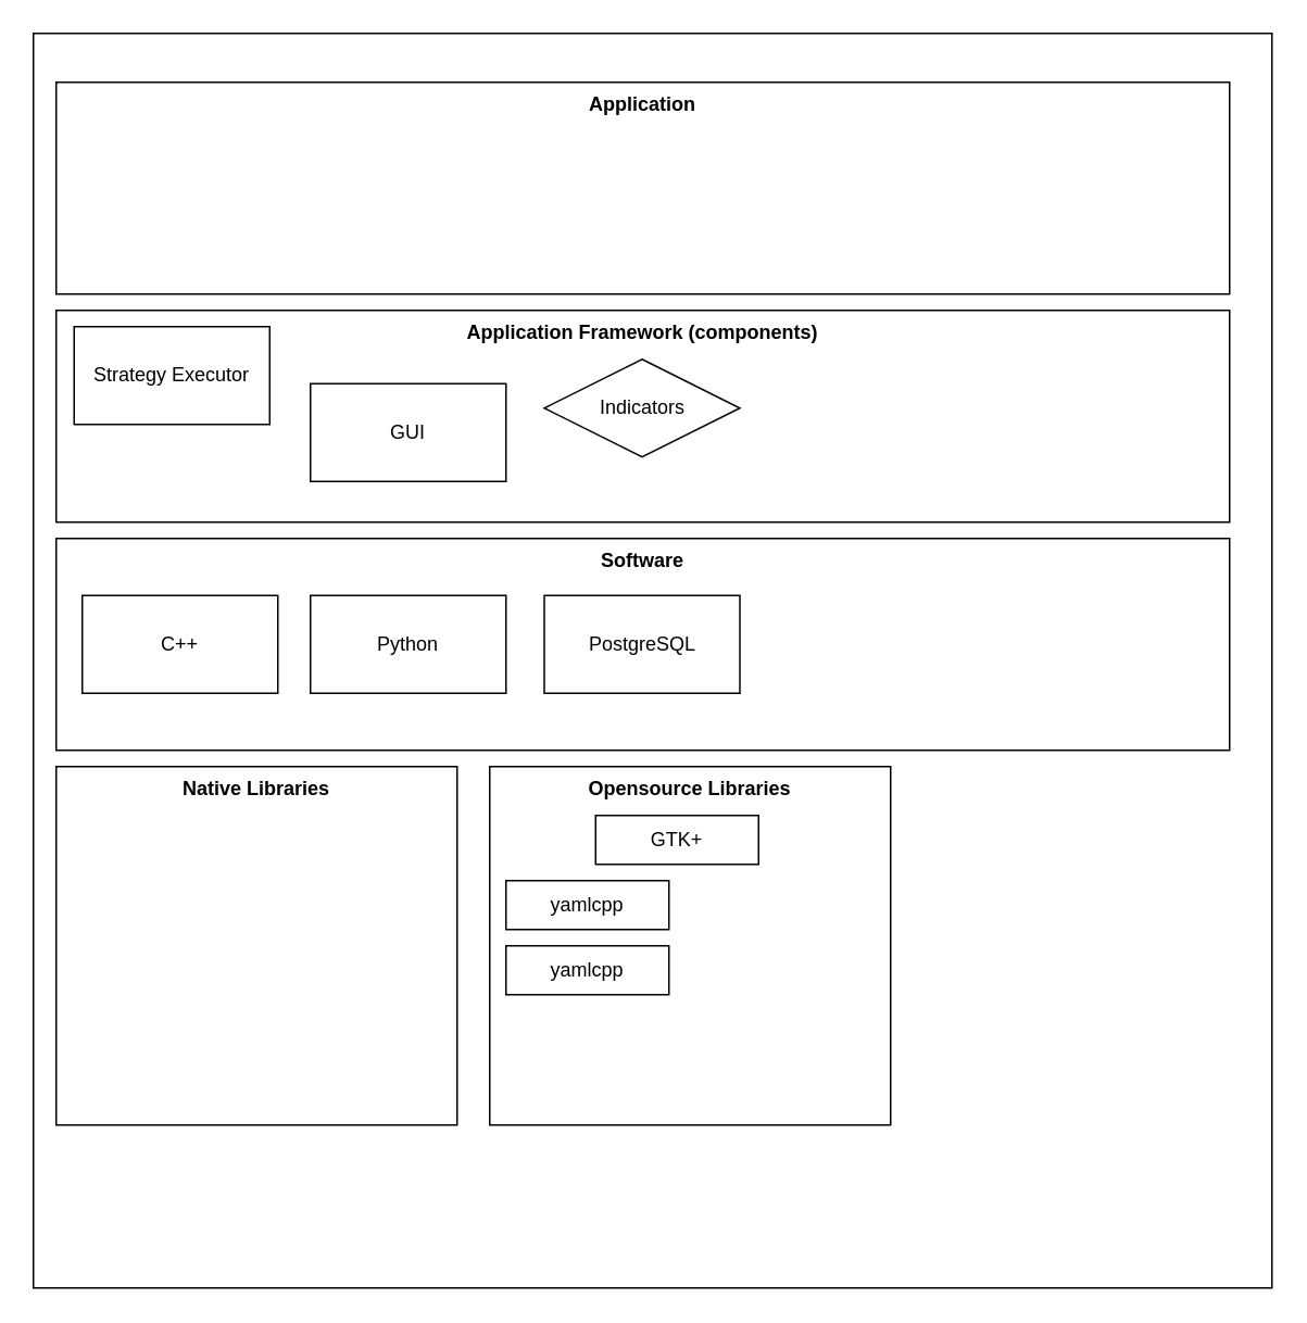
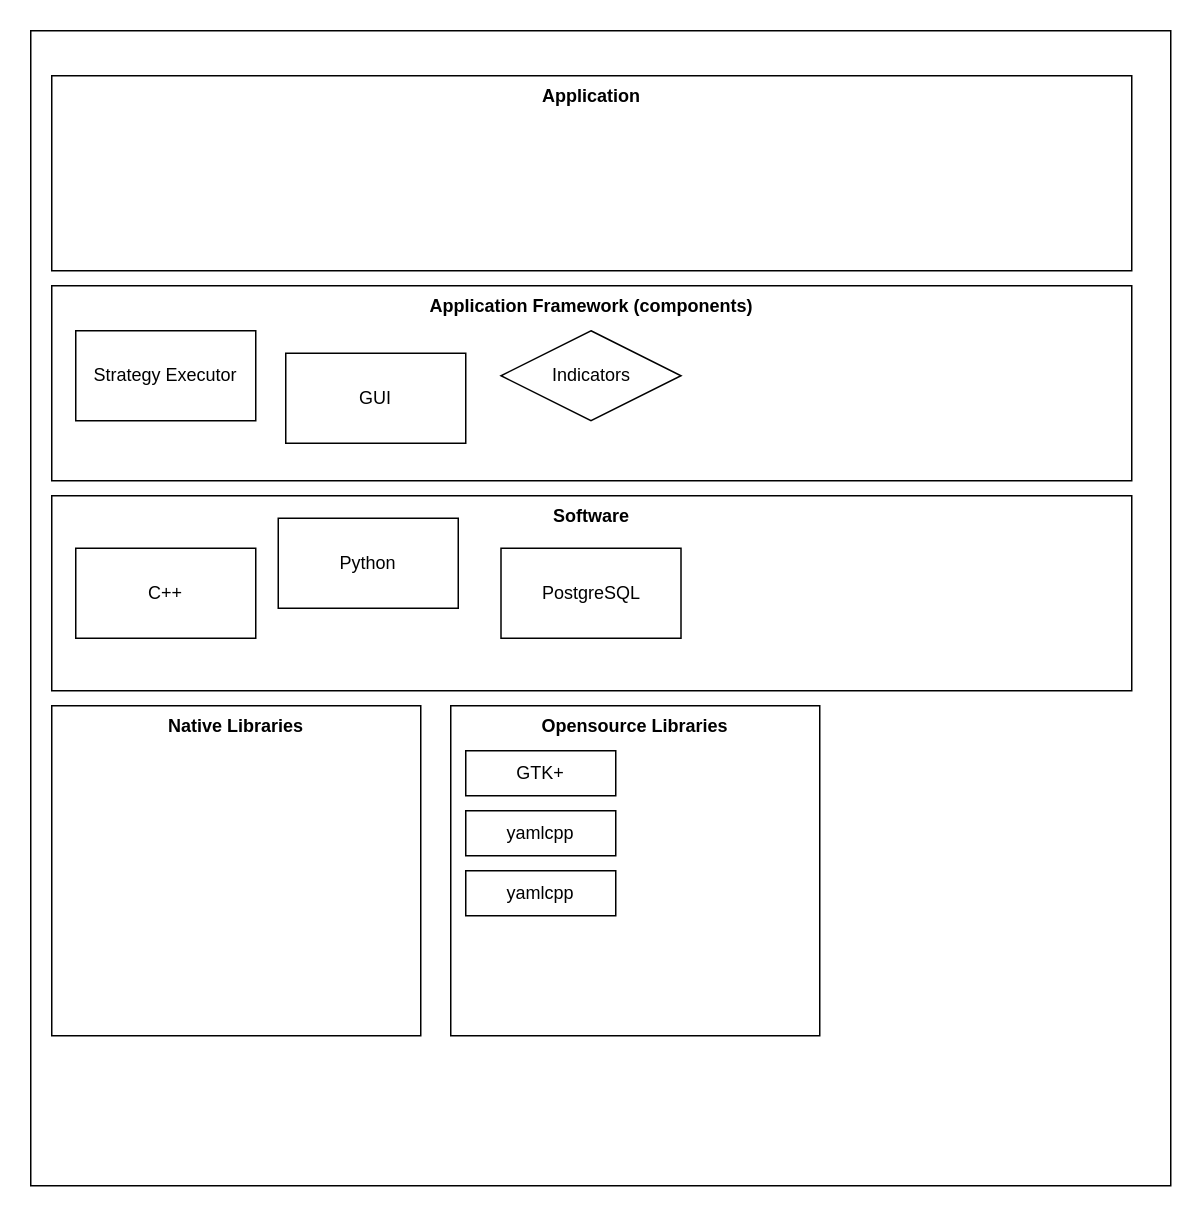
  <mxCell id="0" />
  <mxCell id="1" parent="0" />
  <mxCell id="2" value="" style="rounded=0;whiteSpace=wrap;html=1;" vertex="1" parent="1"><mxGeometry x="20" y="20" width="760" height="770" as="geometry" /></mxCell>
  <mxCell id="3" value="Application" style="rounded=0;whiteSpace=wrap;html=1;fillColor=none;strokeColor=#000000;verticalAlign=top;align=center;fontStyle=1;gradientColor=#FFFFFF;" vertex="1" parent="1"><mxGeometry x="34" y="50" width="720" height="130" as="geometry" /></mxCell>
  <mxCell id="4" value="Application Framework (components)" style="rounded=0;whiteSpace=wrap;html=1;fillColor=none;strokeColor=#000000;verticalAlign=top;align=center;fontStyle=1;gradientColor=#FFFFFF;" vertex="1" parent="1"><mxGeometry x="34" y="190" width="720" height="130" as="geometry" /></mxCell>
  <mxCell id="5" value="GUI" style="rounded=0;whiteSpace=wrap;html=1;fillColor=none;strokeColor=#000000;" vertex="1" parent="1"><mxGeometry x="190" y="235" width="120" height="60" as="geometry" /></mxCell>
- <mxCell id="6" value="Strategy Executor" style="rounded=0;whiteSpace=wrap;html=1;fillColor=none;strokeColor=#000000;" vertex="1" parent="1"><mxGeometry x="45" y="200" width="120" height="60" as="geometry" /></mxCell>
+ <mxCell id="6" value="Strategy Executor" style="rounded=0;whiteSpace=wrap;html=1;fillColor=none;strokeColor=#000000;" vertex="1" parent="1"><mxGeometry x="50" y="220" width="120" height="60" as="geometry" /></mxCell>
  <mxCell id="7" value="Native Libraries" style="rounded=0;whiteSpace=wrap;html=1;fillColor=none;strokeColor=#000000;verticalAlign=top;align=center;fontStyle=1;gradientColor=#FFFFFF;" vertex="1" parent="1"><mxGeometry x="34" y="470" width="246" height="220" as="geometry" /></mxCell>
  <mxCell id="8" value="Opensource Libraries" style="rounded=0;whiteSpace=wrap;html=1;fillColor=none;strokeColor=#000000;verticalAlign=top;align=center;fontStyle=1;gradientColor=#FFFFFF;" vertex="1" parent="1"><mxGeometry x="300" y="470" width="246" height="220" as="geometry" /></mxCell>
  <mxCell id="9" value="Indicators" style="rhombus;whiteSpace=wrap;html=1;fillColor=none;strokeColor=#000000;" vertex="1" parent="1"><mxGeometry x="333.5" y="220" width="120" height="60" as="geometry" /></mxCell>
  <mxCell id="10" value="Software" style="rounded=0;whiteSpace=wrap;html=1;fillColor=none;strokeColor=#000000;verticalAlign=top;align=center;fontStyle=1;gradientColor=#FFFFFF;" vertex="1" parent="1"><mxGeometry x="34" y="330" width="720" height="130" as="geometry" /></mxCell>
  <mxCell id="11" value="C++" style="rounded=0;whiteSpace=wrap;html=1;fillColor=none;strokeColor=#000000;" vertex="1" parent="1"><mxGeometry x="50" y="365" width="120" height="60" as="geometry" /></mxCell>
- <mxCell id="12" value="Python" style="rounded=0;whiteSpace=wrap;html=1;fillColor=none;strokeColor=#000000;" vertex="1" parent="1"><mxGeometry x="190" y="365" width="120" height="60" as="geometry" /></mxCell>
+ <mxCell id="12" value="Python" style="rounded=0;whiteSpace=wrap;html=1;fillColor=none;strokeColor=#000000;" vertex="1" parent="1"><mxGeometry x="185" y="345" width="120" height="60" as="geometry" /></mxCell>
  <mxCell id="13" value="PostgreSQL" style="rounded=0;whiteSpace=wrap;html=1;fillColor=none;strokeColor=#000000;" vertex="1" parent="1"><mxGeometry x="333.5" y="365" width="120" height="60" as="geometry" /></mxCell>
- <mxCell id="14" value="GTK+" style="rounded=0;whiteSpace=wrap;html=1;fillColor=none;strokeColor=#000000;" vertex="1" parent="1"><mxGeometry x="365" y="500" width="100" height="30" as="geometry" /></mxCell>
+ <mxCell id="14" value="GTK+" style="rounded=0;whiteSpace=wrap;html=1;fillColor=none;strokeColor=#000000;" vertex="1" parent="1"><mxGeometry x="310" y="500" width="100" height="30" as="geometry" /></mxCell>
  <mxCell id="15" value="yamlcpp" style="rounded=0;whiteSpace=wrap;html=1;fillColor=none;strokeColor=#000000;" vertex="1" parent="1"><mxGeometry x="310" y="540" width="100" height="30" as="geometry" /></mxCell>
  <mxCell id="16" value="yamlcpp" style="rounded=0;whiteSpace=wrap;html=1;fillColor=none;strokeColor=#000000;" vertex="1" parent="1"><mxGeometry x="310" y="580" width="100" height="30" as="geometry" /></mxCell>
